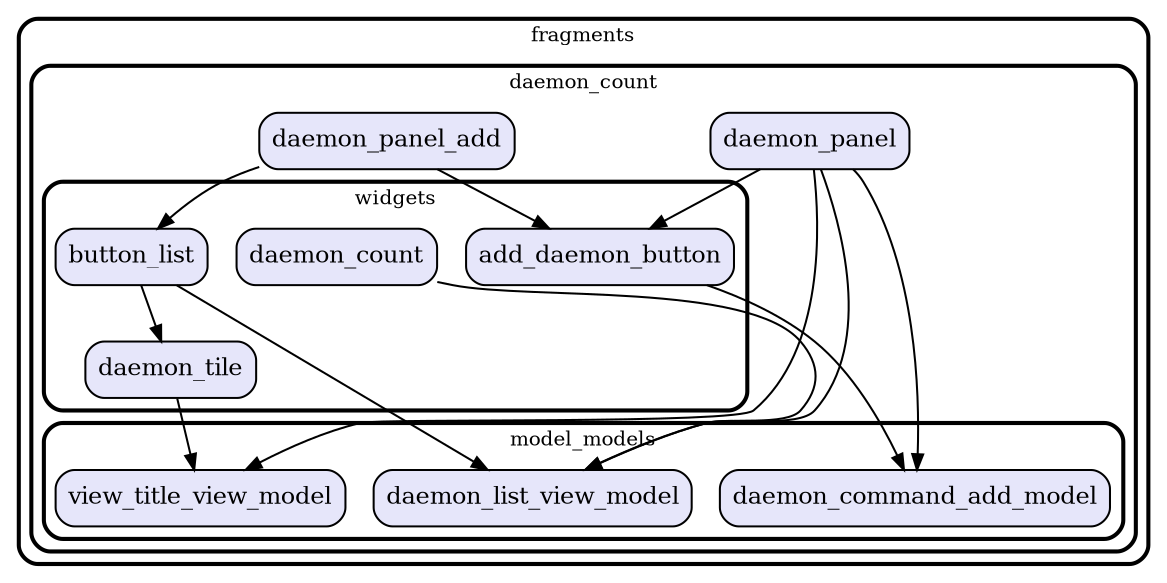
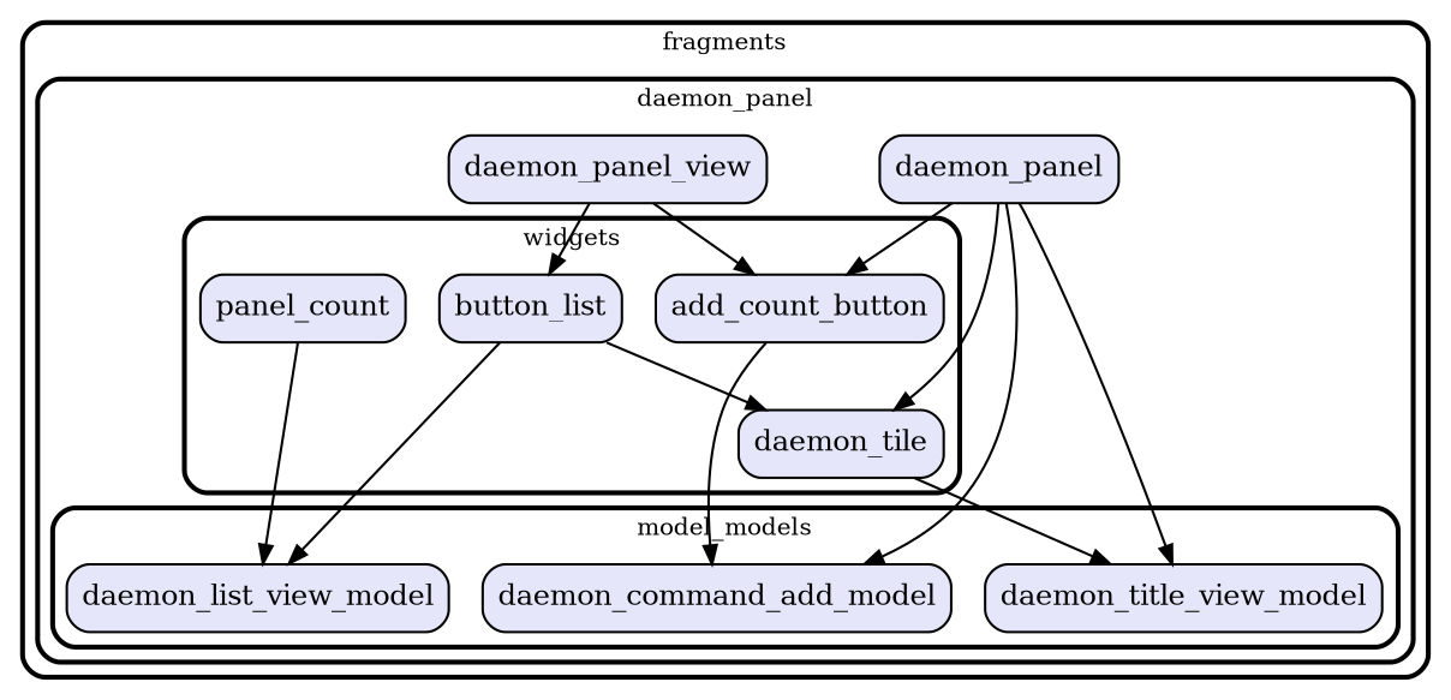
  digraph {
    fontname="DejaVu Serif"
    fontsize=13
    penwidth=2.6
    style=rounded
    node [fillcolor=Lavender fontname="DejaVu Serif" fontsize=15 penwidth=1.3 shape=rect style="filled,rounded"]
    edge [fontname="DejaVu Serif" penwidth=1.3]
    n1 [label=daemon_command_add_model]
-   n2 [label=view_title_view_model]
+   n2 [label=daemon_title_view_model]
    n3 [label=daemon_list_view_model]
    n4 [label=daemon_tile]
    n5 [label=button_list]
-   n6 [label=daemon_count]
-   n7 [label=add_daemon_button]
+   n6 [label=panel_count]
+   n7 [label=add_count_button]
    n8 [label=daemon_panel]
-   n9 [label=daemon_panel_add]
+   n9 [label=daemon_panel_view]
    subgraph cluster_1 {
      label=fragments
      subgraph cluster_2 {
-       label=daemon_count
+       label=daemon_panel
        n8
        n9
        subgraph cluster_3 {
          label=model_models
          n1
          n2
          n3
        }
        subgraph cluster_4 {
          label=widgets
          n4
          n5
          n6
          n7
        }
      }
    }
    n4 -> n2
    n5 -> n3
    n5 -> n4
    n6 -> n3
    n7 -> n1
    n8 -> n1
    n8 -> n2
-   n8 -> n3
+   n8 -> n4
    n8 -> n7
    n9 -> n5
    n9 -> n7
  }
